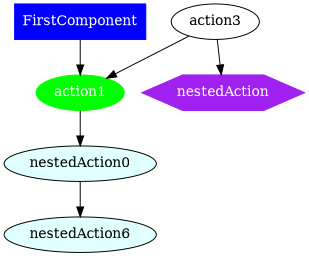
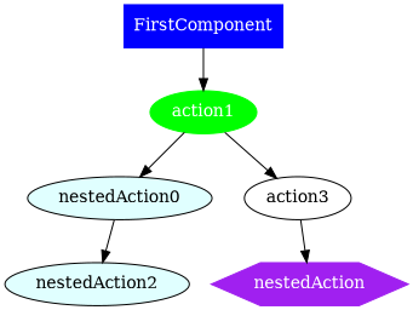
  digraph {
    node [color=black fillcolor=lightcyan fontcolor=white style=filled]
    FirstComponent [color=blue fillcolor=blue shape=box]
    action1 [color=green fillcolor=green]
    n3 [fontcolor=black label=nestedAction0]
    action3 [color="" fillcolor="" fontcolor="" style=""]
-   nestedAction2 [fontcolor=black label=nestedAction6]
+   nestedAction2 [fontcolor=black]
    n6 [color=purple fillcolor=purple label=nestedAction shape=hexagon]
    FirstComponent -> action1
    action1 -> n3
-   action3 -> action1
+   action1 -> action3
    n3 -> nestedAction2
    action3 -> n6
  }
